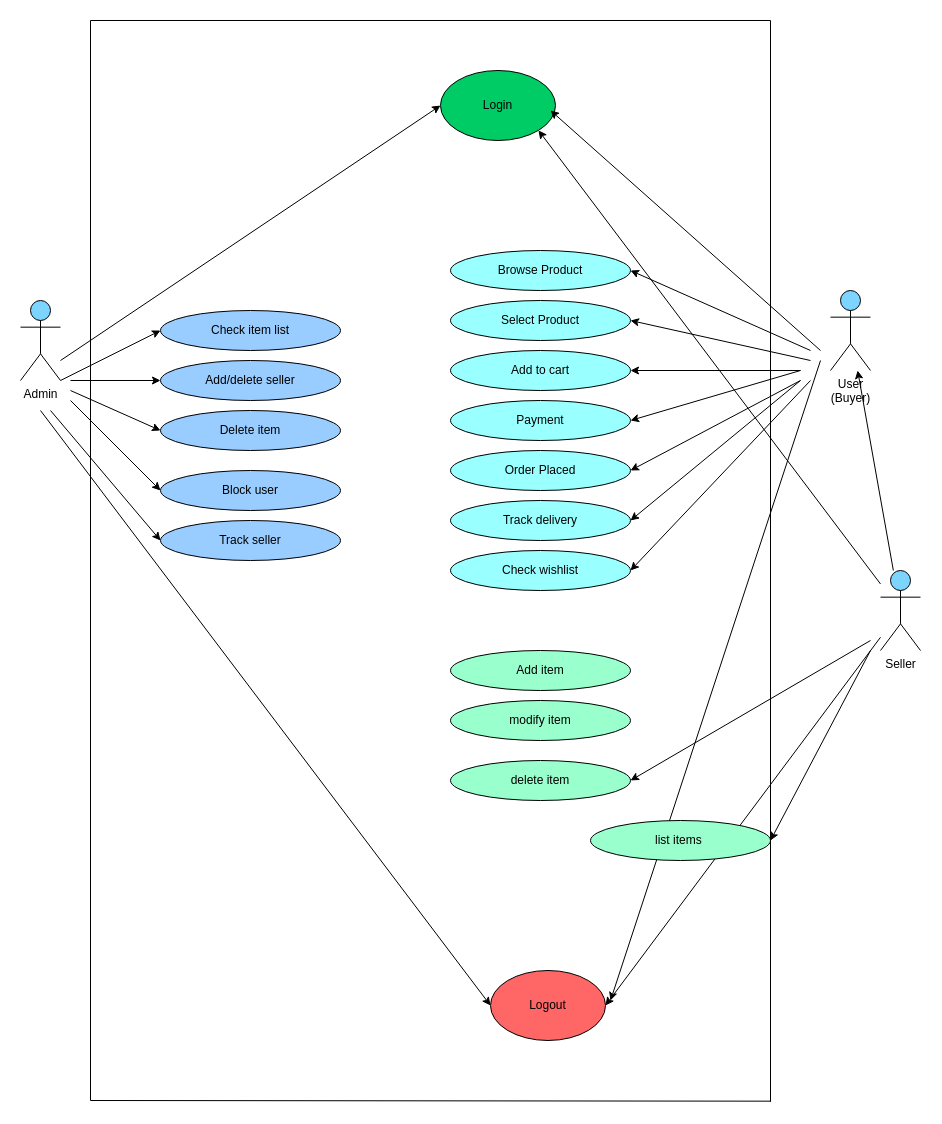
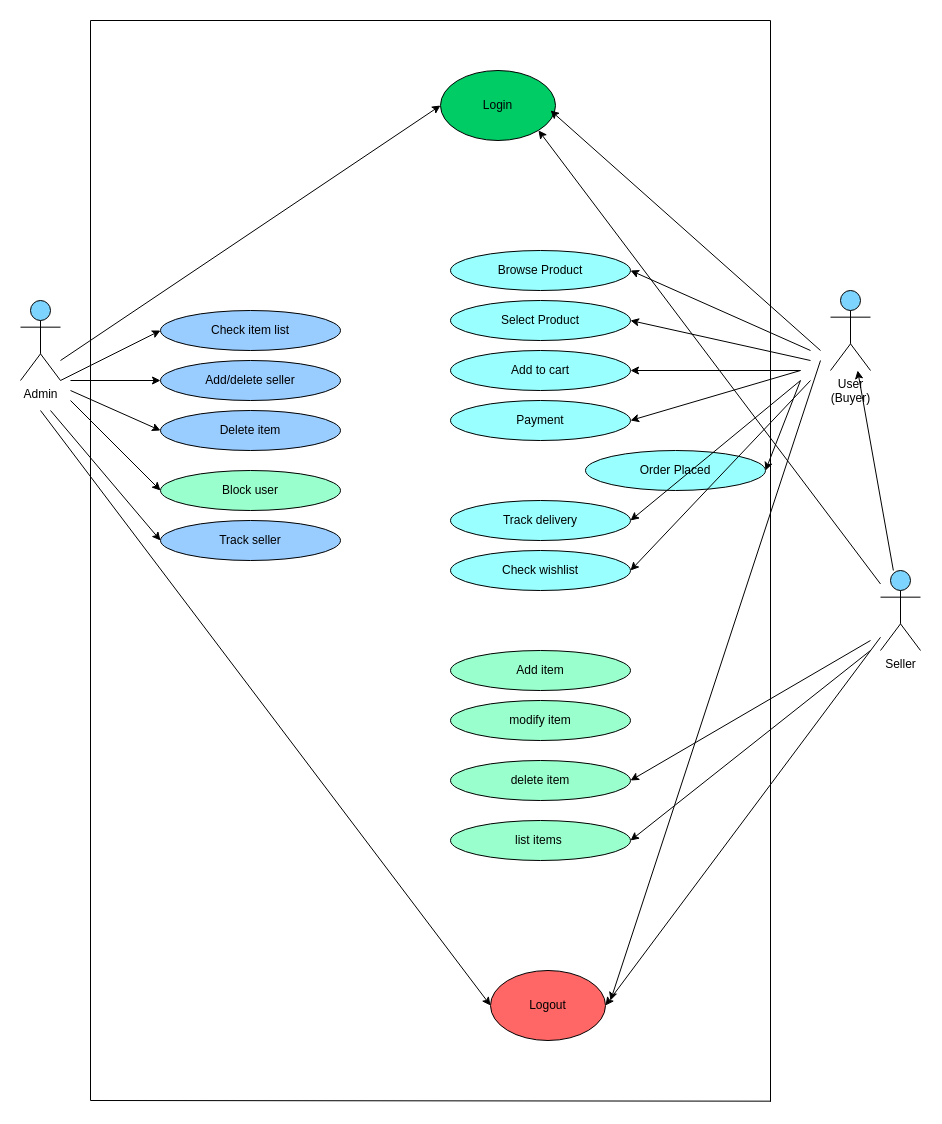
  <mxCell id="0" />
  <mxCell id="1" parent="0" />
  <mxCell id="2" value="Admin" style="shape=umlActor;verticalLabelPosition=bottom;verticalAlign=top;html=1;outlineConnect=0;fillColor=#7DD4FF;" parent="1" vertex="1"><mxGeometry x="20" y="300" width="40" height="80" as="geometry" /></mxCell>
  <mxCell id="3" value="User&lt;div&gt;(Buyer)&lt;/div&gt;" style="shape=umlActor;verticalLabelPosition=bottom;verticalAlign=top;html=1;outlineConnect=0;fillColor=#7DD4FF;" parent="1" vertex="1"><mxGeometry x="830" y="290" width="40" height="80" as="geometry" /></mxCell>
  <mxCell id="4" value="Seller" style="shape=umlActor;verticalLabelPosition=bottom;verticalAlign=top;html=1;outlineConnect=0;fillColor=#7DD4FF;" parent="1" vertex="1"><mxGeometry x="880" y="570" width="40" height="80" as="geometry" /></mxCell>
  <mxCell id="5" value="Login" style="ellipse;whiteSpace=wrap;html=1;fillColor=#00CC66;" parent="1" vertex="1"><mxGeometry x="440" y="70" width="115" height="70" as="geometry" /></mxCell>
  <mxCell id="6" value="Logout" style="ellipse;whiteSpace=wrap;html=1;fillColor=#FF6666;" parent="1" vertex="1"><mxGeometry x="490" y="970" width="115" height="70" as="geometry" /></mxCell>
  <mxCell id="7" value="Check item list" style="ellipse;whiteSpace=wrap;html=1;fillColor=#99CCFF;" parent="1" vertex="1"><mxGeometry x="160" y="310" width="180" height="40" as="geometry" /></mxCell>
  <mxCell id="8" value="Add/delete seller" style="ellipse;whiteSpace=wrap;html=1;fillColor=#99CCFF;" parent="1" vertex="1"><mxGeometry x="160" y="360" width="180" height="40" as="geometry" /></mxCell>
  <mxCell id="9" value="Delete item" style="ellipse;whiteSpace=wrap;html=1;fillColor=#99CCFF;" parent="1" vertex="1"><mxGeometry x="160" y="410" width="180" height="40" as="geometry" /></mxCell>
- <mxCell id="10" value="Block user" style="ellipse;whiteSpace=wrap;html=1;fillColor=#99CCFF;" parent="1" vertex="1"><mxGeometry x="160" y="470" width="180" height="40" as="geometry" /></mxCell>
+ <mxCell id="10" value="Block user" style="ellipse;whiteSpace=wrap;html=1;fillColor=#99ffcc;" parent="1" vertex="1"><mxGeometry x="160" y="470" width="180" height="40" as="geometry" /></mxCell>
  <mxCell id="11" value="Select Product" style="ellipse;whiteSpace=wrap;html=1;fillColor=#99FFFF;" parent="1" vertex="1"><mxGeometry x="450" y="300" width="180" height="40" as="geometry" /></mxCell>
  <mxCell id="12" value="Payment" style="ellipse;whiteSpace=wrap;html=1;fillColor=#99FFFF;" parent="1" vertex="1"><mxGeometry x="450" y="400" width="180" height="40" as="geometry" /></mxCell>
  <mxCell id="13" value="Add to cart" style="ellipse;whiteSpace=wrap;html=1;fillColor=#99FFFF;" parent="1" vertex="1"><mxGeometry x="450" y="350" width="180" height="40" as="geometry" /></mxCell>
- <mxCell id="14" value="Order Placed" style="ellipse;whiteSpace=wrap;html=1;fillColor=#99FFFF;" parent="1" vertex="1"><mxGeometry x="450" y="450" width="180" height="40" as="geometry" /></mxCell>
+ <mxCell id="14" value="Order Placed" style="ellipse;whiteSpace=wrap;html=1;fillColor=#99FFFF;" parent="1" vertex="1"><mxGeometry x="585" y="450" width="180" height="40" as="geometry" /></mxCell>
  <mxCell id="15" value="Track delivery" style="ellipse;whiteSpace=wrap;html=1;fillColor=#99FFFF;" parent="1" vertex="1"><mxGeometry x="450" y="500" width="180" height="40" as="geometry" /></mxCell>
  <mxCell id="16" value="Check wishlist" style="ellipse;whiteSpace=wrap;html=1;fillColor=#99FFFF;" parent="1" vertex="1"><mxGeometry x="450" y="550" width="180" height="40" as="geometry" /></mxCell>
  <mxCell id="17" value="Browse Product" style="ellipse;whiteSpace=wrap;html=1;fillColor=#99FFFF;" parent="1" vertex="1"><mxGeometry x="450" y="250" width="180" height="40" as="geometry" /></mxCell>
  <mxCell id="18" value="Add item" style="ellipse;whiteSpace=wrap;html=1;fillColor=#99FFCC;" parent="1" vertex="1"><mxGeometry x="450" y="650" width="180" height="40" as="geometry" /></mxCell>
  <mxCell id="19" value="delete item" style="ellipse;whiteSpace=wrap;html=1;fillColor=#99FFCC;" parent="1" vertex="1"><mxGeometry x="450" y="760" width="180" height="40" as="geometry" /></mxCell>
  <mxCell id="20" value="" style="endArrow=classic;html=1;rounded=0;entryX=0;entryY=0.5;entryDx=0;entryDy=0;" parent="1" target="5" edge="1"><mxGeometry width="50" height="50" relative="1" as="geometry"><mxPoint x="60" y="360" as="sourcePoint" /><mxPoint x="510" y="350" as="targetPoint" /></mxGeometry></mxCell>
  <mxCell id="21" value="" style="endArrow=classic;html=1;rounded=0;entryX=1;entryY=1;entryDx=0;entryDy=0;" parent="1" source="4" target="5" edge="1"><mxGeometry width="50" height="50" relative="1" as="geometry"><mxPoint x="460" y="610" as="sourcePoint" /><mxPoint x="550" y="130" as="targetPoint" /></mxGeometry></mxCell>
  <mxCell id="22" value="" style="endArrow=classic;html=1;rounded=0;entryX=0.957;entryY=0.571;entryDx=0;entryDy=0;entryPerimeter=0;" parent="1" target="5" edge="1"><mxGeometry width="50" height="50" relative="1" as="geometry"><mxPoint x="820" y="350" as="sourcePoint" /><mxPoint x="550" y="310" as="targetPoint" /></mxGeometry></mxCell>
  <mxCell id="23" value="" style="endArrow=classic;html=1;rounded=0;entryX=0;entryY=0.5;entryDx=0;entryDy=0;" parent="1" target="6" edge="1"><mxGeometry width="50" height="50" relative="1" as="geometry"><mxPoint x="40" y="410" as="sourcePoint" /><mxPoint x="550" y="690" as="targetPoint" /></mxGeometry></mxCell>
  <mxCell id="24" value="" style="endArrow=classic;html=1;rounded=0;entryX=1;entryY=0.5;entryDx=0;entryDy=0;" parent="1" source="4" target="6" edge="1"><mxGeometry width="50" height="50" relative="1" as="geometry"><mxPoint x="250" y="700" as="sourcePoint" /><mxPoint x="300" y="650" as="targetPoint" /></mxGeometry></mxCell>
  <mxCell id="25" value="" style="endArrow=classic;html=1;rounded=0;" parent="1" edge="1"><mxGeometry width="50" height="50" relative="1" as="geometry"><mxPoint x="820" y="360" as="sourcePoint" /><mxPoint x="610" y="1000" as="targetPoint" /></mxGeometry></mxCell>
  <mxCell id="26" value="" style="endArrow=classic;html=1;rounded=0;exitX=1;exitY=1;exitDx=0;exitDy=0;exitPerimeter=0;entryX=0;entryY=0.5;entryDx=0;entryDy=0;" parent="1" source="2" target="7" edge="1"><mxGeometry width="50" height="50" relative="1" as="geometry"><mxPoint x="480" y="360" as="sourcePoint" /><mxPoint x="530" y="310" as="targetPoint" /></mxGeometry></mxCell>
  <mxCell id="27" value="" style="endArrow=classic;html=1;rounded=0;entryX=0;entryY=0.5;entryDx=0;entryDy=0;" parent="1" target="8" edge="1"><mxGeometry width="50" height="50" relative="1" as="geometry"><mxPoint x="70" y="380" as="sourcePoint" /><mxPoint x="530" y="310" as="targetPoint" /></mxGeometry></mxCell>
  <mxCell id="28" value="" style="endArrow=classic;html=1;rounded=0;entryX=0;entryY=0.5;entryDx=0;entryDy=0;" parent="1" target="9" edge="1"><mxGeometry width="50" height="50" relative="1" as="geometry"><mxPoint x="70" y="390" as="sourcePoint" /><mxPoint x="530" y="310" as="targetPoint" /></mxGeometry></mxCell>
  <mxCell id="29" value="" style="endArrow=classic;html=1;rounded=0;entryX=0;entryY=0.5;entryDx=0;entryDy=0;" parent="1" target="10" edge="1"><mxGeometry width="50" height="50" relative="1" as="geometry"><mxPoint x="70" y="400" as="sourcePoint" /><mxPoint x="530" y="310" as="targetPoint" /></mxGeometry></mxCell>
  <mxCell id="30" value="" style="endArrow=classic;html=1;rounded=0;entryX=1;entryY=0.5;entryDx=0;entryDy=0;" parent="1" target="17" edge="1"><mxGeometry width="50" height="50" relative="1" as="geometry"><mxPoint x="810" y="350" as="sourcePoint" /><mxPoint x="630" y="370" as="targetPoint" /></mxGeometry></mxCell>
  <mxCell id="31" value="" style="endArrow=classic;html=1;rounded=0;entryX=1;entryY=0.5;entryDx=0;entryDy=0;" parent="1" target="11" edge="1"><mxGeometry width="50" height="50" relative="1" as="geometry"><mxPoint x="810" y="360" as="sourcePoint" /><mxPoint x="630" y="370" as="targetPoint" /></mxGeometry></mxCell>
  <mxCell id="32" value="" style="endArrow=classic;html=1;rounded=0;" parent="1" edge="1"><mxGeometry width="50" height="50" relative="1" as="geometry"><mxPoint x="800" y="370" as="sourcePoint" /><mxPoint x="630" y="370" as="targetPoint" /></mxGeometry></mxCell>
  <mxCell id="33" value="" style="endArrow=classic;html=1;rounded=0;entryX=1;entryY=0.5;entryDx=0;entryDy=0;" parent="1" target="12" edge="1"><mxGeometry width="50" height="50" relative="1" as="geometry"><mxPoint x="800" y="370" as="sourcePoint" /><mxPoint x="630" y="370" as="targetPoint" /></mxGeometry></mxCell>
  <mxCell id="34" value="" style="endArrow=classic;html=1;rounded=0;entryX=1;entryY=0.5;entryDx=0;entryDy=0;" parent="1" target="14" edge="1"><mxGeometry width="50" height="50" relative="1" as="geometry"><mxPoint x="800" y="380" as="sourcePoint" /><mxPoint x="630" y="370" as="targetPoint" /></mxGeometry></mxCell>
  <mxCell id="35" value="" style="endArrow=classic;html=1;rounded=0;entryX=1;entryY=0.5;entryDx=0;entryDy=0;" parent="1" target="15" edge="1"><mxGeometry width="50" height="50" relative="1" as="geometry"><mxPoint x="800" y="380" as="sourcePoint" /><mxPoint x="630" y="370" as="targetPoint" /></mxGeometry></mxCell>
  <mxCell id="36" value="" style="endArrow=classic;html=1;rounded=0;entryX=1;entryY=0.5;entryDx=0;entryDy=0;" parent="1" target="16" edge="1"><mxGeometry width="50" height="50" relative="1" as="geometry"><mxPoint x="810" y="380" as="sourcePoint" /><mxPoint x="630" y="370" as="targetPoint" /></mxGeometry></mxCell>
  <mxCell id="37" value="" style="endArrow=classic;html=1;rounded=0;" parent="1" source="4" target="3" edge="1"><mxGeometry width="50" height="50" relative="1" as="geometry"><mxPoint x="580" y="730" as="sourcePoint" /><mxPoint x="630" y="680" as="targetPoint" /></mxGeometry></mxCell>
  <mxCell id="38" value="modify item" style="ellipse;whiteSpace=wrap;html=1;fillColor=#99FFCC;" parent="1" vertex="1"><mxGeometry x="450" y="700" width="180" height="40" as="geometry" /></mxCell>
- <mxCell id="39" value="list items&amp;nbsp;" style="ellipse;whiteSpace=wrap;html=1;fillColor=#99FFCC;" parent="1" vertex="1"><mxGeometry x="590" y="820" width="180" height="40" as="geometry" /></mxCell>
+ <mxCell id="39" value="list items&amp;nbsp;" style="ellipse;whiteSpace=wrap;html=1;fillColor=#99FFCC;" parent="1" vertex="1"><mxGeometry x="450" y="820" width="180" height="40" as="geometry" /></mxCell>
  <mxCell id="40" value="" style="endArrow=classic;html=1;rounded=0;entryX=1;entryY=0.5;entryDx=0;entryDy=0;" parent="1" target="19" edge="1"><mxGeometry width="50" height="50" relative="1" as="geometry"><mxPoint x="870" y="640" as="sourcePoint" /><mxPoint x="630" y="640" as="targetPoint" /></mxGeometry></mxCell>
  <mxCell id="41" value="" style="endArrow=classic;html=1;rounded=0;entryX=1;entryY=0.5;entryDx=0;entryDy=0;" parent="1" target="39" edge="1"><mxGeometry width="50" height="50" relative="1" as="geometry"><mxPoint x="870" y="650" as="sourcePoint" /><mxPoint x="630" y="640" as="targetPoint" /></mxGeometry></mxCell>
  <mxCell id="42" value="Track seller" style="ellipse;whiteSpace=wrap;html=1;fillColor=#99CCFF;" parent="1" vertex="1"><mxGeometry x="160" y="520" width="180" height="40" as="geometry" /></mxCell>
  <mxCell id="43" value="" style="endArrow=classic;html=1;rounded=0;entryX=0;entryY=0.5;entryDx=0;entryDy=0;" parent="1" target="42" edge="1"><mxGeometry width="50" height="50" relative="1" as="geometry"><mxPoint x="50" y="410" as="sourcePoint" /><mxPoint x="400" y="420" as="targetPoint" /></mxGeometry></mxCell>
  <mxCell id="44" value="" style="endArrow=none;html=1;rounded=0;" edge="1" parent="1"><mxGeometry width="50" height="50" relative="1" as="geometry"><mxPoint x="90" y="20" as="sourcePoint" /><mxPoint x="770" y="20" as="targetPoint" /></mxGeometry></mxCell>
  <mxCell id="45" value="" style="endArrow=none;html=1;rounded=0;" edge="1" parent="1"><mxGeometry width="50" height="50" relative="1" as="geometry"><mxPoint x="90" y="1100" as="sourcePoint" /><mxPoint x="770" y="1100.667" as="targetPoint" /></mxGeometry></mxCell>
  <mxCell id="46" value="" style="endArrow=none;html=1;rounded=0;" edge="1" parent="1"><mxGeometry width="50" height="50" relative="1" as="geometry"><mxPoint x="770" y="1101.333" as="sourcePoint" /><mxPoint x="770" y="20" as="targetPoint" /></mxGeometry></mxCell>
  <mxCell id="47" value="" style="endArrow=none;html=1;rounded=0;" edge="1" parent="1"><mxGeometry width="50" height="50" relative="1" as="geometry"><mxPoint x="90" y="1100" as="sourcePoint" /><mxPoint x="90" y="20" as="targetPoint" /></mxGeometry></mxCell>
